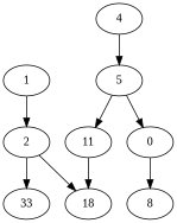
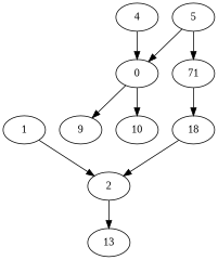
  digraph {
    fontname="Liberation Serif"
    node [fontname="Liberation Serif"]
    edge [fontname="Liberation Serif"]
    1
    2
-   13 [label=33]
+   13
    4
    5
    n6 [label=18]
    n7 [label=0]
-   11
-   8
+   11 [label=71]
+   8 [label=9]
+   10
    1 -> 2
    2 -> 13
-   4 -> 5
+   4 -> n7
    5 -> n7
    5 -> 11
-   2 -> n6
+   n6 -> 2
    n7 -> 8
+   n7 -> 10
    11 -> n6
  }
